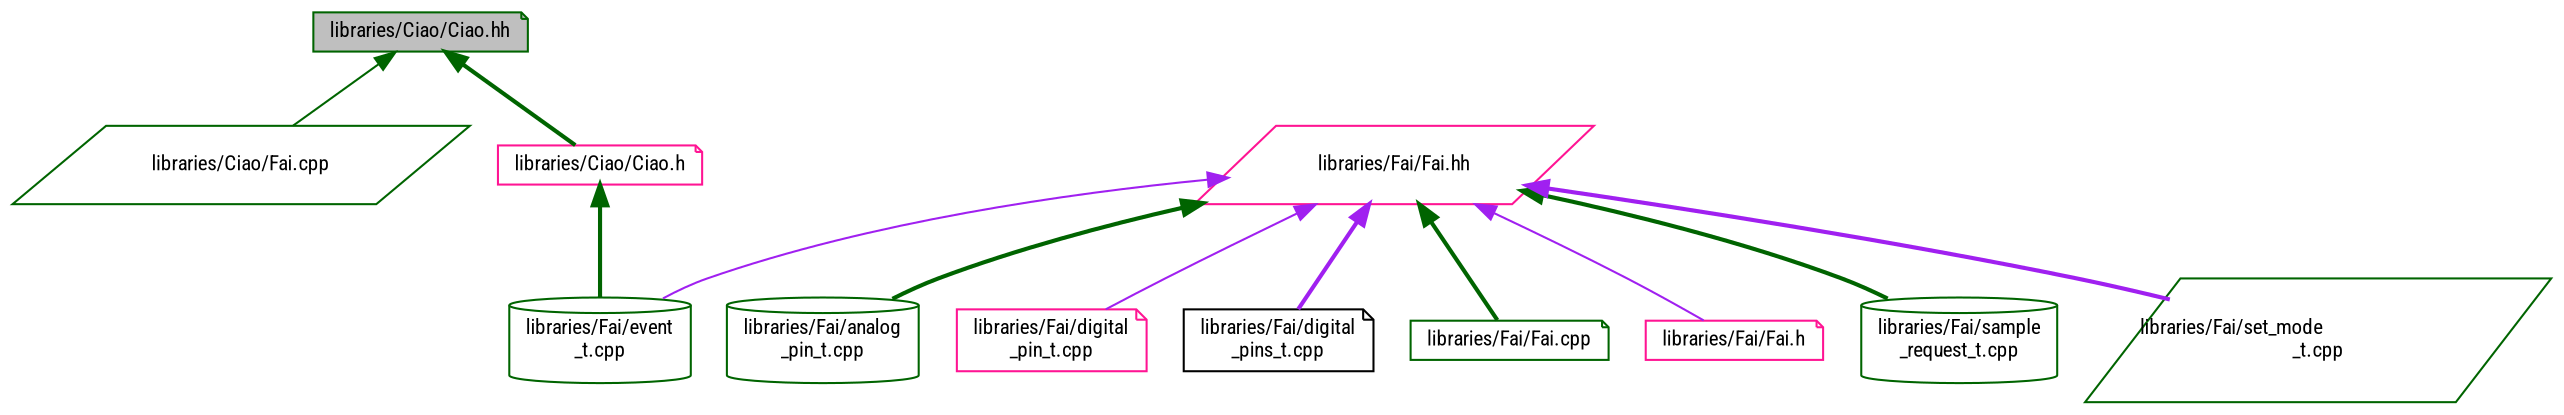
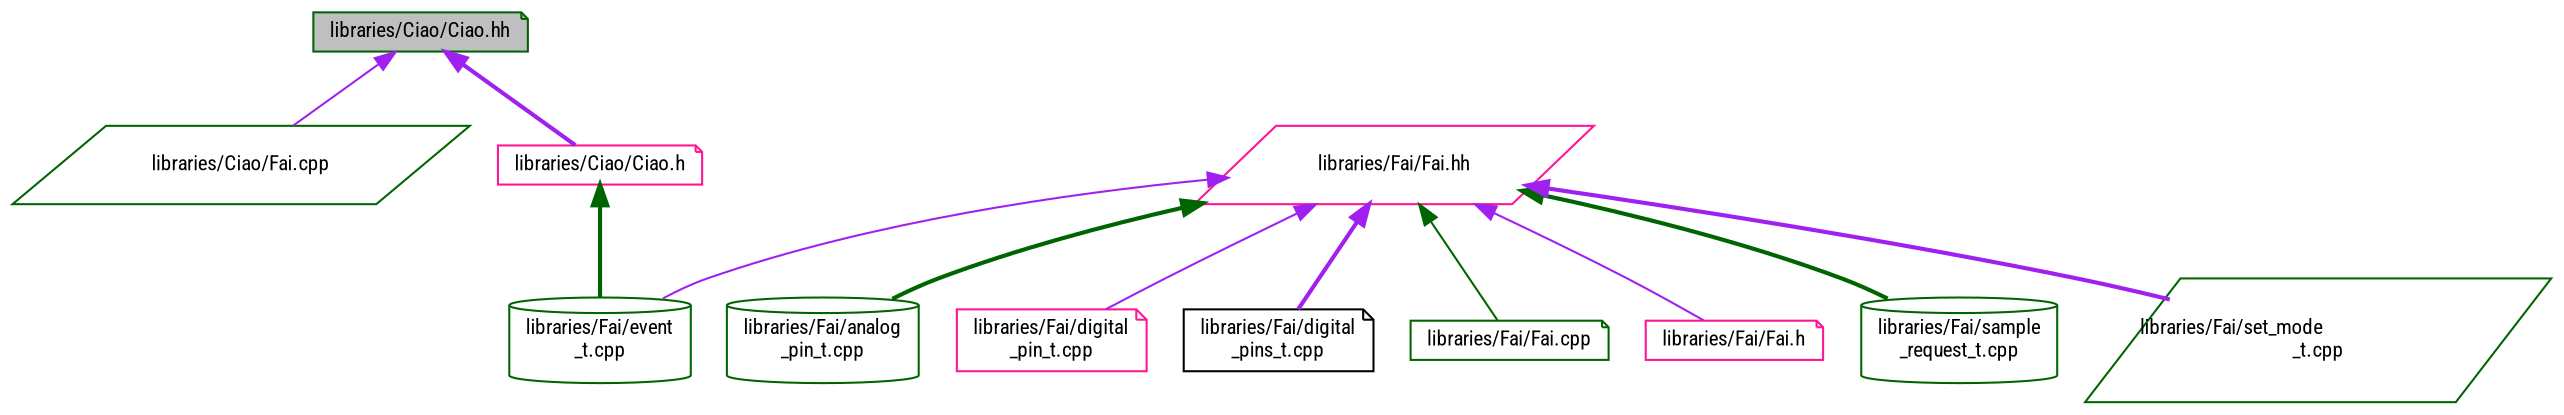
  digraph {
    fontname="Roboto Condensed"
    node [color=darkgreen fillcolor=white fontname="Roboto Condensed" fontsize=10 shape=note style=filled]
    edge [color=purple dir=back fontname="Roboto Condensed" fontsize=10 labelfontname=Helvetica labelfontsize=10 style=bold]
    n1 [fillcolor=grey75 fontcolor=black height=0.2 label="libraries/Ciao/Ciao.hh" width=0.4]
    n2 [height=0.2 label="libraries/Ciao/Fai.cpp" shape=parallelogram width=0.4]
    n3 [color=deeppink height=0.2 label="libraries/Ciao/Ciao.h" width=0.4]
    n4 [height=0.2 label="libraries/Fai/event\l_t.cpp" shape=cylinder width=0.4]
    n5 [color=deeppink height=0.2 label="libraries/Fai/Fai.hh" shape=parallelogram width=0.4]
    n6 [height=0.2 label="libraries/Fai/analog\l_pin_t.cpp" shape=cylinder width=0.4]
    n7 [color=deeppink height=0.2 label="libraries/Fai/digital\l_pin_t.cpp" width=0.4]
    n8 [color=black height=0.2 label="libraries/Fai/digital\l_pins_t.cpp" width=0.4]
    n9 [height=0.2 label="libraries/Fai/Fai.cpp" width=0.4]
    n10 [color=deeppink height=0.2 label="libraries/Fai/Fai.h" width=0.4]
    n11 [height=0.2 label="libraries/Fai/sample\l_request_t.cpp" shape=cylinder width=0.4]
    n12 [height=0.2 label="libraries/Fai/set_mode\l_t.cpp" shape=parallelogram width=0.4]
-   n1 -> n2 [color=darkgreen style=solid]
-   n1 -> n3 [color=darkgreen]
+   n1 -> n2 [style=solid]
+   n1 -> n3
    n3 -> n4 [color=darkgreen]
    n5 -> n4 [style=solid]
    n5 -> n6 [color=darkgreen]
    n5 -> n7 [style=solid]
    n5 -> n8
-   n5 -> n9 [color=darkgreen]
+   n5 -> n9 [color=darkgreen style=solid]
    n5 -> n10 [style=solid]
    n5 -> n11 [color=darkgreen]
    n5 -> n12
  }
